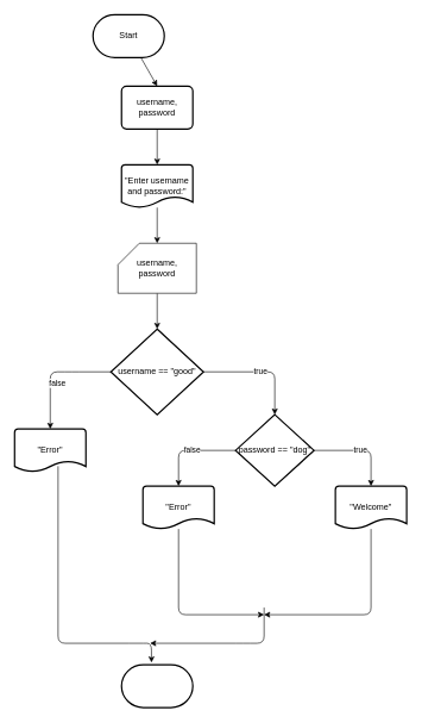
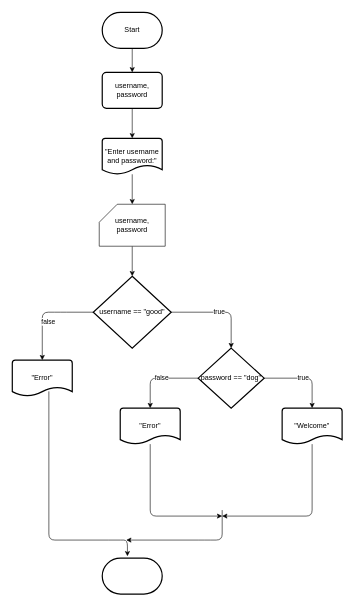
  <mxCell id="0" />
  <mxCell id="1" parent="0" />
  <mxCell id="2" style="edgeStyle=none;html=1;entryX=0.5;entryY=0;entryDx=0;entryDy=0;strokeColor=#000000;" parent="1" source="3" target="5" edge="1"><mxGeometry relative="1" as="geometry" /></mxCell>
- <mxCell id="3" value="Start" style="strokeWidth=2;html=1;shape=mxgraph.flowchart.terminator;whiteSpace=wrap;" parent="1" vertex="1"><mxGeometry x="130" y="20" width="100" height="60" as="geometry" /></mxCell>
+ <mxCell id="3" value="Start" style="strokeWidth=2;html=1;shape=mxgraph.flowchart.terminator;whiteSpace=wrap;" parent="1" vertex="1"><mxGeometry x="170" y="20" width="100" height="60" as="geometry" /></mxCell>
  <mxCell id="4" style="edgeStyle=none;html=1;entryX=0.5;entryY=0;entryDx=0;entryDy=0;entryPerimeter=0;strokeColor=#000000;" parent="1" source="5" target="7" edge="1"><mxGeometry relative="1" as="geometry" /></mxCell>
  <mxCell id="5" value="username, password" style="rounded=1;whiteSpace=wrap;html=1;absoluteArcSize=1;arcSize=14;strokeWidth=2;" parent="1" vertex="1"><mxGeometry x="170" y="120" width="100" height="60" as="geometry" /></mxCell>
  <mxCell id="6" style="edgeStyle=none;html=1;entryX=0.5;entryY=0;entryDx=0;entryDy=0;entryPerimeter=0;strokeColor=#000000;" parent="1" source="7" target="9" edge="1"><mxGeometry relative="1" as="geometry" /></mxCell>
  <mxCell id="7" value="&quot;Enter username and password:&quot;" style="strokeWidth=2;html=1;shape=mxgraph.flowchart.document2;whiteSpace=wrap;size=0.25;" parent="1" vertex="1"><mxGeometry x="170" y="230" width="100" height="60" as="geometry" /></mxCell>
  <mxCell id="8" style="edgeStyle=none;html=1;entryX=0.5;entryY=0;entryDx=0;entryDy=0;entryPerimeter=0;strokeColor=#000000;" parent="1" source="9" target="12" edge="1"><mxGeometry relative="1" as="geometry" /></mxCell>
  <mxCell id="9" value="username, password" style="shape=card;whiteSpace=wrap;html=1;" parent="1" vertex="1"><mxGeometry x="165" y="340" width="110" height="70" as="geometry" /></mxCell>
  <mxCell id="10" value="true" style="edgeStyle=none;html=1;strokeColor=#000000;entryX=0.5;entryY=0;entryDx=0;entryDy=0;entryPerimeter=0;" parent="1" source="12" target="18" edge="1"><mxGeometry relative="1" as="geometry"><mxPoint x="400" y="515" as="targetPoint" /><Array as="points"><mxPoint x="385" y="520" /></Array></mxGeometry></mxCell>
  <mxCell id="11" value="false" style="edgeStyle=none;html=1;strokeColor=#000000;entryX=0.5;entryY=0;entryDx=0;entryDy=0;entryPerimeter=0;exitX=0;exitY=0.5;exitDx=0;exitDy=0;exitPerimeter=0;" parent="1" source="12" target="14" edge="1"><mxGeometry x="0.223" y="10" relative="1" as="geometry"><mxPoint x="70" y="515" as="targetPoint" /><Array as="points"><mxPoint x="100" y="520" /><mxPoint x="70" y="520" /></Array><mxPoint as="offset" /></mxGeometry></mxCell>
  <mxCell id="12" value="username == &quot;good&quot;" style="strokeWidth=2;html=1;shape=mxgraph.flowchart.decision;whiteSpace=wrap;" parent="1" vertex="1"><mxGeometry x="155" y="460" width="130" height="120" as="geometry" /></mxCell>
  <mxCell id="13" style="edgeStyle=none;html=1;strokeColor=#000000;exitX=0.61;exitY=0.867;exitDx=0;exitDy=0;exitPerimeter=0;entryX=0.42;entryY=-0.05;entryDx=0;entryDy=0;entryPerimeter=0;" parent="1" source="14" target="23" edge="1"><mxGeometry relative="1" as="geometry"><mxPoint x="220" y="880" as="targetPoint" /><Array as="points"><mxPoint x="81" y="900" /><mxPoint x="190" y="900" /><mxPoint x="212" y="900" /></Array></mxGeometry></mxCell>
  <mxCell id="14" value="&quot;Error&quot;" style="strokeWidth=2;html=1;shape=mxgraph.flowchart.document2;whiteSpace=wrap;size=0.25;" parent="1" vertex="1"><mxGeometry x="20" y="600" width="100" height="60" as="geometry" /></mxCell>
  <mxCell id="15" style="edgeStyle=none;html=1;entryX=0.5;entryY=0;entryDx=0;entryDy=0;entryPerimeter=0;strokeColor=#000000;" parent="1" source="18" target="20" edge="1"><mxGeometry relative="1" as="geometry"><Array as="points"><mxPoint x="250" y="630" /></Array></mxGeometry></mxCell>
  <mxCell id="16" value="false" style="edgeLabel;html=1;align=center;verticalAlign=middle;resizable=0;points=[];" parent="15" vertex="1" connectable="0"><mxGeometry x="-0.045" y="-1" relative="1" as="geometry"><mxPoint as="offset" /></mxGeometry></mxCell>
  <mxCell id="17" value="true" style="edgeStyle=none;html=1;entryX=0.5;entryY=0;entryDx=0;entryDy=0;entryPerimeter=0;strokeColor=#000000;" parent="1" source="18" target="22" edge="1"><mxGeometry relative="1" as="geometry"><Array as="points"><mxPoint x="520" y="630" /></Array></mxGeometry></mxCell>
  <mxCell id="18" value="password == &quot;dog&quot;" style="strokeWidth=2;html=1;shape=mxgraph.flowchart.decision;whiteSpace=wrap;" parent="1" vertex="1"><mxGeometry x="330" y="580" width="110" height="100" as="geometry" /></mxCell>
  <mxCell id="19" style="edgeStyle=none;html=1;strokeColor=#000000;" parent="1" source="20" edge="1"><mxGeometry relative="1" as="geometry"><mxPoint x="370" y="860" as="targetPoint" /><Array as="points"><mxPoint x="250" y="860" /></Array></mxGeometry></mxCell>
  <mxCell id="20" value="&quot;Error&quot;" style="strokeWidth=2;html=1;shape=mxgraph.flowchart.document2;whiteSpace=wrap;size=0.25;" parent="1" vertex="1"><mxGeometry x="200" y="680" width="100" height="60" as="geometry" /></mxCell>
  <mxCell id="21" style="edgeStyle=none;html=1;strokeColor=#000000;" parent="1" source="22" edge="1"><mxGeometry relative="1" as="geometry"><mxPoint x="370" y="860" as="targetPoint" /><Array as="points"><mxPoint x="520" y="860" /></Array></mxGeometry></mxCell>
  <mxCell id="22" value="&quot;Welcome&quot;" style="strokeWidth=2;html=1;shape=mxgraph.flowchart.document2;whiteSpace=wrap;size=0.25;" parent="1" vertex="1"><mxGeometry x="470" y="680" width="100" height="60" as="geometry" /></mxCell>
  <mxCell id="23" value="" style="strokeWidth=2;html=1;shape=mxgraph.flowchart.terminator;whiteSpace=wrap;" parent="1" vertex="1"><mxGeometry x="170" y="930" width="100" height="60" as="geometry" /></mxCell>
  <mxCell id="24" value="" style="endArrow=classic;html=1;strokeColor=#000000;" parent="1" edge="1"><mxGeometry width="50" height="50" relative="1" as="geometry"><mxPoint x="370" y="850" as="sourcePoint" /><mxPoint x="210" y="900" as="targetPoint" /><Array as="points"><mxPoint x="370" y="900" /><mxPoint x="340" y="900" /></Array></mxGeometry></mxCell>
